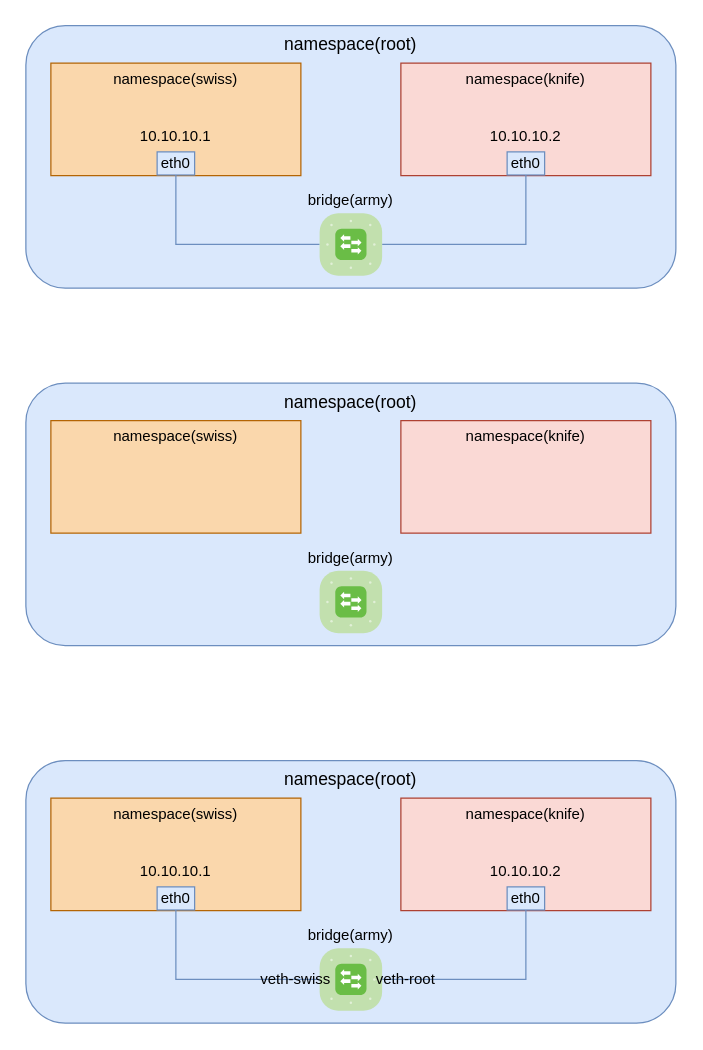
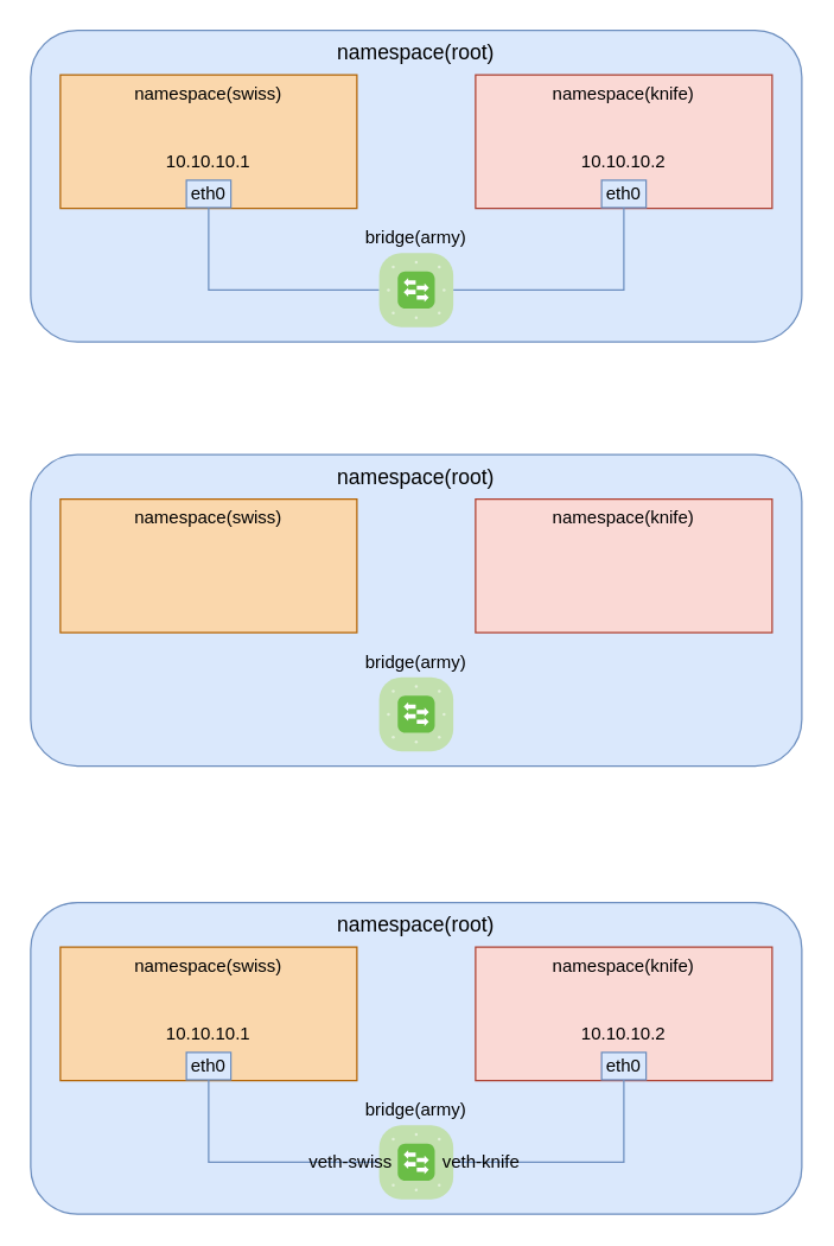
  <mxCell id="0" style=";html=1;" />
  <mxCell id="1" style=";html=1;" parent="0" />
  <mxCell id="2" value="namespace(root)" style="whiteSpace=wrap;html=1;fillColor=#dae8fc;fontSize=14;strokeColor=#6c8ebf;verticalAlign=top;comic=0;rounded=1;glass=0;shadow=0;" parent="1" vertex="1"><mxGeometry x="20" y="20" width="520" height="210" as="geometry" /></mxCell>
  <mxCell id="3" value="" style="rounded=0;whiteSpace=wrap;html=1;fillColor=#fad7ac;strokeColor=#b46504;comic=0;glass=0;shadow=0;" parent="1" vertex="1"><mxGeometry x="40" y="50" width="200" height="90" as="geometry" /></mxCell>
  <mxCell id="4" value="" style="rounded=0;whiteSpace=wrap;html=1;fillColor=#fad9d5;strokeColor=#ae4132;comic=0;glass=0;shadow=0;" parent="1" vertex="1"><mxGeometry x="320" y="50" width="200" height="90" as="geometry" /></mxCell>
  <mxCell id="5" value="eth0" style="rounded=0;whiteSpace=wrap;html=1;comic=0;strokeColor=#6c8ebf;fillColor=#dae8fc;" parent="1" vertex="1"><mxGeometry x="125" y="121" width="30" height="18.5" as="geometry" /></mxCell>
  <mxCell id="6" value="eth0" style="rounded=0;whiteSpace=wrap;html=1;comic=0;strokeColor=#6c8ebf;fillColor=#dae8fc;" parent="1" vertex="1"><mxGeometry x="405" y="121" width="30" height="18.5" as="geometry" /></mxCell>
  <mxCell id="7" value="" style="endArrow=none;html=1;entryX=0.5;entryY=1;entryDx=0;entryDy=0;exitX=0;exitY=0.5;exitDx=0;exitDy=0;strokeColor=#6c8ebf;rounded=0;fillColor=#dae8fc;strokeWidth=1;comic=0;exitPerimeter=0;" parent="1" source="14" target="5" edge="1"><mxGeometry width="50" height="50" relative="1" as="geometry"><mxPoint x="250" y="210" as="sourcePoint" /><mxPoint x="110" y="370" as="targetPoint" /><Array as="points"><mxPoint x="140" y="195" /></Array></mxGeometry></mxCell>
  <mxCell id="8" value="" style="endArrow=none;html=1;entryX=0.5;entryY=1;entryDx=0;entryDy=0;exitX=1;exitY=0.5;exitDx=0;exitDy=0;strokeColor=#6c8ebf;rounded=0;fillColor=#dae8fc;strokeWidth=1;comic=0;exitPerimeter=0;" parent="1" source="14" target="6" edge="1"><mxGeometry width="50" height="50" relative="1" as="geometry"><mxPoint x="310" y="210" as="sourcePoint" /><mxPoint x="150" y="158.5" as="targetPoint" /><Array as="points"><mxPoint x="420" y="195" /></Array></mxGeometry></mxCell>
  <mxCell id="9" value="namespace(swiss)" style="text;html=1;strokeColor=none;fillColor=none;align=center;verticalAlign=middle;whiteSpace=wrap;rounded=0;comic=0;" parent="1" vertex="1"><mxGeometry x="90" y="53" width="100" height="20" as="geometry" /></mxCell>
  <mxCell id="10" value="namespace(knife)" style="text;html=1;strokeColor=none;fillColor=none;align=center;verticalAlign=middle;whiteSpace=wrap;rounded=0;comic=0;" parent="1" vertex="1"><mxGeometry x="370" y="53" width="100" height="20" as="geometry" /></mxCell>
  <mxCell id="11" value="bridge(army)" style="text;html=1;strokeColor=none;fillColor=none;align=center;verticalAlign=middle;whiteSpace=wrap;rounded=0;comic=0;" parent="1" vertex="1"><mxGeometry x="230" y="150" width="100" height="20" as="geometry" /></mxCell>
  <mxCell id="12" value="10.10.10.1" style="text;html=1;strokeColor=none;fillColor=none;align=center;verticalAlign=middle;whiteSpace=wrap;rounded=0;comic=0;" parent="1" vertex="1"><mxGeometry x="90" y="99" width="100" height="20" as="geometry" /></mxCell>
  <mxCell id="13" value="10.10.10.2" style="text;html=1;strokeColor=none;fillColor=none;align=center;verticalAlign=middle;whiteSpace=wrap;rounded=0;comic=0;" parent="1" vertex="1"><mxGeometry x="370" y="99" width="100" height="20" as="geometry" /></mxCell>
  <mxCell id="14" value="" style="verticalLabelPosition=bottom;sketch=0;html=1;fillColor=#6ABD46;strokeColor=#ffffff;verticalAlign=top;align=center;points=[[0.085,0.085,0],[0.915,0.085,0],[0.915,0.915,0],[0.085,0.915,0],[0.25,0,0],[0.5,0,0],[0.75,0,0],[1,0.25,0],[1,0.5,0],[1,0.75,0],[0.75,1,0],[0.5,1,0],[0.25,1,0],[0,0.75,0],[0,0.5,0],[0,0.25,0]];pointerEvents=1;shape=mxgraph.cisco_safe.compositeIcon;bgIcon=mxgraph.cisco_safe.architecture.generic_appliance;resIcon=mxgraph.cisco_safe.architecture.switch;" parent="1" vertex="1"><mxGeometry x="255" y="170" width="50" height="50" as="geometry" /></mxCell>
  <mxCell id="15" value="namespace(root)" style="whiteSpace=wrap;html=1;fillColor=#dae8fc;fontSize=14;strokeColor=#6c8ebf;verticalAlign=top;comic=0;rounded=1;glass=0;shadow=0;" vertex="1" parent="1"><mxGeometry x="20" y="306" width="520" height="210" as="geometry" /></mxCell>
  <mxCell id="16" value="" style="rounded=0;whiteSpace=wrap;html=1;fillColor=#fad7ac;strokeColor=#b46504;comic=0;glass=0;shadow=0;" vertex="1" parent="1"><mxGeometry x="40" y="336" width="200" height="90" as="geometry" /></mxCell>
  <mxCell id="17" value="" style="rounded=0;whiteSpace=wrap;html=1;fillColor=#fad9d5;strokeColor=#ae4132;comic=0;glass=0;shadow=0;" vertex="1" parent="1"><mxGeometry x="320" y="336" width="200" height="90" as="geometry" /></mxCell>
  <mxCell id="18" value="namespace(swiss)" style="text;html=1;strokeColor=none;fillColor=none;align=center;verticalAlign=middle;whiteSpace=wrap;rounded=0;comic=0;" vertex="1" parent="1"><mxGeometry x="90" y="339" width="100" height="20" as="geometry" /></mxCell>
  <mxCell id="19" value="namespace(knife)" style="text;html=1;strokeColor=none;fillColor=none;align=center;verticalAlign=middle;whiteSpace=wrap;rounded=0;comic=0;" vertex="1" parent="1"><mxGeometry x="370" y="339" width="100" height="20" as="geometry" /></mxCell>
  <mxCell id="20" value="bridge(army)" style="text;html=1;strokeColor=none;fillColor=none;align=center;verticalAlign=middle;whiteSpace=wrap;rounded=0;comic=0;" vertex="1" parent="1"><mxGeometry x="230" y="436" width="100" height="20" as="geometry" /></mxCell>
  <mxCell id="21" value="" style="verticalLabelPosition=bottom;sketch=0;html=1;fillColor=#6ABD46;strokeColor=#ffffff;verticalAlign=top;align=center;points=[[0.085,0.085,0],[0.915,0.085,0],[0.915,0.915,0],[0.085,0.915,0],[0.25,0,0],[0.5,0,0],[0.75,0,0],[1,0.25,0],[1,0.5,0],[1,0.75,0],[0.75,1,0],[0.5,1,0],[0.25,1,0],[0,0.75,0],[0,0.5,0],[0,0.25,0]];pointerEvents=1;shape=mxgraph.cisco_safe.compositeIcon;bgIcon=mxgraph.cisco_safe.architecture.generic_appliance;resIcon=mxgraph.cisco_safe.architecture.switch;" vertex="1" parent="1"><mxGeometry x="255" y="456" width="50" height="50" as="geometry" /></mxCell>
  <mxCell id="22" value="namespace(root)" style="whiteSpace=wrap;html=1;fillColor=#dae8fc;fontSize=14;strokeColor=#6c8ebf;verticalAlign=top;comic=0;rounded=1;glass=0;shadow=0;" vertex="1" parent="1"><mxGeometry x="20" y="608" width="520" height="210" as="geometry" /></mxCell>
  <mxCell id="23" value="" style="rounded=0;whiteSpace=wrap;html=1;fillColor=#fad7ac;strokeColor=#b46504;comic=0;glass=0;shadow=0;" vertex="1" parent="1"><mxGeometry x="40" y="638" width="200" height="90" as="geometry" /></mxCell>
  <mxCell id="24" value="" style="rounded=0;whiteSpace=wrap;html=1;fillColor=#fad9d5;strokeColor=#ae4132;comic=0;glass=0;shadow=0;" vertex="1" parent="1"><mxGeometry x="320" y="638" width="200" height="90" as="geometry" /></mxCell>
  <mxCell id="25" value="eth0" style="rounded=0;whiteSpace=wrap;html=1;comic=0;strokeColor=#6c8ebf;fillColor=#dae8fc;" vertex="1" parent="1"><mxGeometry x="125" y="709" width="30" height="18.5" as="geometry" /></mxCell>
  <mxCell id="26" value="eth0" style="rounded=0;whiteSpace=wrap;html=1;comic=0;strokeColor=#6c8ebf;fillColor=#dae8fc;" vertex="1" parent="1"><mxGeometry x="405" y="709" width="30" height="18.5" as="geometry" /></mxCell>
  <mxCell id="27" value="" style="endArrow=none;html=1;entryX=0.5;entryY=1;entryDx=0;entryDy=0;exitX=0;exitY=0.5;exitDx=0;exitDy=0;strokeColor=#6c8ebf;rounded=0;fillColor=#dae8fc;strokeWidth=1;comic=0;exitPerimeter=0;" edge="1" parent="1" source="32" target="25"><mxGeometry width="50" height="50" relative="1" as="geometry"><mxPoint x="250" y="798" as="sourcePoint" /><mxPoint x="110" y="958" as="targetPoint" /><Array as="points"><mxPoint x="140" y="783" /></Array></mxGeometry></mxCell>
  <mxCell id="28" value="" style="endArrow=none;html=1;entryX=0.5;entryY=1;entryDx=0;entryDy=0;exitX=1;exitY=0.5;exitDx=0;exitDy=0;strokeColor=#6c8ebf;rounded=0;fillColor=#dae8fc;strokeWidth=1;comic=0;exitPerimeter=0;" edge="1" parent="1" source="32" target="26"><mxGeometry width="50" height="50" relative="1" as="geometry"><mxPoint x="310" y="798" as="sourcePoint" /><mxPoint x="150" y="746.5" as="targetPoint" /><Array as="points"><mxPoint x="420" y="783" /></Array></mxGeometry></mxCell>
  <mxCell id="29" value="namespace(swiss)" style="text;html=1;strokeColor=none;fillColor=none;align=center;verticalAlign=middle;whiteSpace=wrap;rounded=0;comic=0;" vertex="1" parent="1"><mxGeometry x="90" y="641" width="100" height="20" as="geometry" /></mxCell>
  <mxCell id="30" value="namespace(knife)" style="text;html=1;strokeColor=none;fillColor=none;align=center;verticalAlign=middle;whiteSpace=wrap;rounded=0;comic=0;" vertex="1" parent="1"><mxGeometry x="370" y="641" width="100" height="20" as="geometry" /></mxCell>
  <mxCell id="31" value="bridge(army)" style="text;html=1;strokeColor=none;fillColor=none;align=center;verticalAlign=middle;whiteSpace=wrap;rounded=0;comic=0;" vertex="1" parent="1"><mxGeometry x="230" y="738" width="100" height="20" as="geometry" /></mxCell>
  <mxCell id="32" value="" style="verticalLabelPosition=bottom;sketch=0;html=1;fillColor=#6ABD46;strokeColor=#ffffff;verticalAlign=top;align=center;points=[[0.085,0.085,0],[0.915,0.085,0],[0.915,0.915,0],[0.085,0.915,0],[0.25,0,0],[0.5,0,0],[0.75,0,0],[1,0.25,0],[1,0.5,0],[1,0.75,0],[0.75,1,0],[0.5,1,0],[0.25,1,0],[0,0.75,0],[0,0.5,0],[0,0.25,0]];pointerEvents=1;shape=mxgraph.cisco_safe.compositeIcon;bgIcon=mxgraph.cisco_safe.architecture.generic_appliance;resIcon=mxgraph.cisco_safe.architecture.switch;" vertex="1" parent="1"><mxGeometry x="255" y="758" width="50" height="50" as="geometry" /></mxCell>
  <mxCell id="33" value="veth‐swiss" style="text;html=1;strokeColor=none;fillColor=none;align=center;verticalAlign=middle;whiteSpace=wrap;rounded=0;" vertex="1" parent="1"><mxGeometry x="206" y="768" width="60" height="30" as="geometry" /></mxCell>
- <mxCell id="34" value="veth‐root" style="text;html=1;strokeColor=none;fillColor=none;align=center;verticalAlign=middle;whiteSpace=wrap;rounded=0;" vertex="1" parent="1"><mxGeometry x="294" y="768" width="60" height="30" as="geometry" /></mxCell>
+ <mxCell id="34" value="veth‐knife" style="text;html=1;strokeColor=none;fillColor=none;align=center;verticalAlign=middle;whiteSpace=wrap;rounded=0;" vertex="1" parent="1"><mxGeometry x="294" y="768" width="60" height="30" as="geometry" /></mxCell>
  <mxCell id="35" value="10.10.10.1" style="text;html=1;strokeColor=none;fillColor=none;align=center;verticalAlign=middle;whiteSpace=wrap;rounded=0;comic=0;" vertex="1" parent="1"><mxGeometry x="90" y="687" width="100" height="20" as="geometry" /></mxCell>
  <mxCell id="36" value="10.10.10.2" style="text;html=1;strokeColor=none;fillColor=none;align=center;verticalAlign=middle;whiteSpace=wrap;rounded=0;comic=0;" vertex="1" parent="1"><mxGeometry x="370" y="687" width="100" height="20" as="geometry" /></mxCell>
